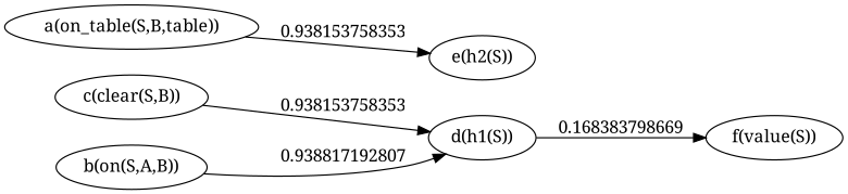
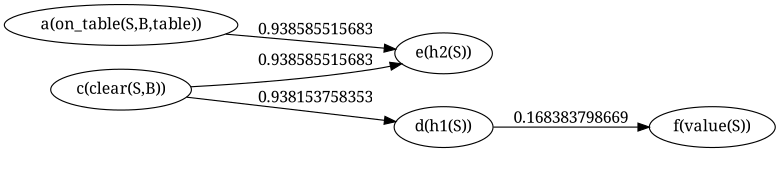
  digraph {
    fontname="Noto Serif"
    rankdir=LR
    node [fontname="Noto Serif"]
    edge [fontname="Noto Serif"]
    "a(on_table(S,B,table))"
    "e(h2(S))"
    "d(h1(S))"
    "f(value(S))"
-   "b(on(S,A,B))"
    "c(clear(S,B))"
-   "a(on_table(S,B,table))" -> "e(h2(S))" [label=0.938153758353]
+   "a(on_table(S,B,table))" -> "e(h2(S))" [label=0.938585515683]
    "d(h1(S))" -> "f(value(S))" [label=0.168383798669]
-   "b(on(S,A,B))" -> "d(h1(S))" [label=0.938817192807]
+   "c(clear(S,B))" -> "e(h2(S))" [label=0.938585515683]
    "c(clear(S,B))" -> "d(h1(S))" [label=0.938153758353]
  }
